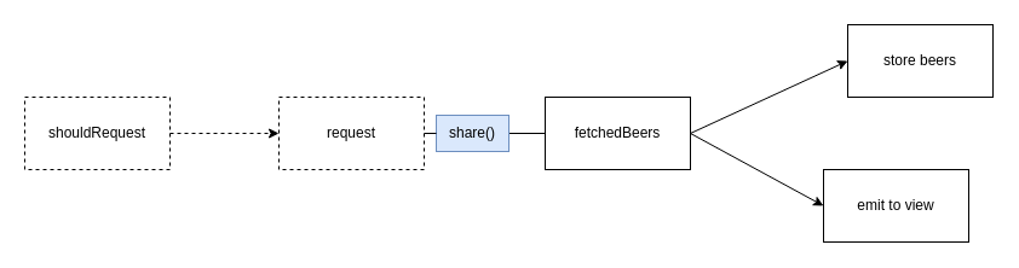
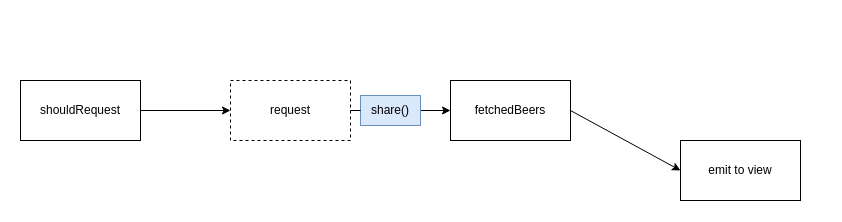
  <mxCell id="0" />
  <mxCell id="1" parent="0" />
- <mxCell id="2" value="shouldRequest" style="rounded=0;whiteSpace=wrap;html=1;dashed=1;" vertex="1" parent="1"><mxGeometry x="20" y="80" width="120" height="60" as="geometry" /></mxCell>
+ <mxCell id="2" value="shouldRequest" style="rounded=0;whiteSpace=wrap;html=1;" vertex="1" parent="1"><mxGeometry x="20" y="80" width="120" height="60" as="geometry" /></mxCell>
  <mxCell id="3" value="request" style="rounded=0;whiteSpace=wrap;html=1;dashed=1;" vertex="1" parent="1"><mxGeometry x="230" y="80" width="120" height="60" as="geometry" /></mxCell>
  <mxCell id="4" value="fetchedBeers" style="rounded=0;whiteSpace=wrap;html=1;" vertex="1" parent="1"><mxGeometry x="450" y="80" width="120" height="60" as="geometry" /></mxCell>
- <mxCell id="5" value="store beers" style="rounded=0;whiteSpace=wrap;html=1;" vertex="1" parent="1"><mxGeometry x="700" y="20" width="120" height="60" as="geometry" /></mxCell>
  <mxCell id="6" value="emit to view" style="rounded=0;whiteSpace=wrap;html=1;" vertex="1" parent="1"><mxGeometry x="680" y="140" width="120" height="60" as="geometry" /></mxCell>
- <mxCell id="7" value="" style="endArrow=classic;html=1;rounded=0;exitX=1;exitY=0.5;exitDx=0;exitDy=0;entryX=0;entryY=0.5;entryDx=0;entryDy=0;dashed=1;" edge="1" parent="1" source="2" target="3"><mxGeometry width="50" height="50" relative="1" as="geometry"><mxPoint x="400" y="240" as="sourcePoint" /><mxPoint x="450" y="190" as="targetPoint" /></mxGeometry></mxCell>
- <mxCell id="8" value="" style="endArrow=none;html=1;rounded=0;exitX=1;exitY=0.5;exitDx=0;exitDy=0;entryX=0;entryY=0.5;entryDx=0;entryDy=0;startArrow=none;" edge="1" parent="1" source="11" target="4"><mxGeometry width="50" height="50" relative="1" as="geometry"><mxPoint x="240" y="120" as="sourcePoint" /><mxPoint x="290" y="120" as="targetPoint" /></mxGeometry></mxCell>
- <mxCell id="9" value="" style="endArrow=classic;html=1;rounded=0;exitX=1;exitY=0.5;exitDx=0;exitDy=0;entryX=0;entryY=0.5;entryDx=0;entryDy=0;" edge="1" parent="1" source="4" target="5"><mxGeometry width="50" height="50" relative="1" as="geometry"><mxPoint x="410" y="120" as="sourcePoint" /><mxPoint x="460" y="120" as="targetPoint" /></mxGeometry></mxCell>
+ <mxCell id="7" value="" style="endArrow=classic;html=1;rounded=0;exitX=1;exitY=0.5;exitDx=0;exitDy=0;entryX=0;entryY=0.5;entryDx=0;entryDy=0;" edge="1" parent="1" source="2" target="3"><mxGeometry width="50" height="50" relative="1" as="geometry"><mxPoint x="400" y="240" as="sourcePoint" /><mxPoint x="450" y="190" as="targetPoint" /></mxGeometry></mxCell>
+ <mxCell id="8" value="" style="endArrow=classic;html=1;rounded=0;exitX=1;exitY=0.5;exitDx=0;exitDy=0;entryX=0;entryY=0.5;entryDx=0;entryDy=0;startArrow=none;" edge="1" parent="1" source="11" target="4"><mxGeometry width="50" height="50" relative="1" as="geometry"><mxPoint x="240" y="120" as="sourcePoint" /><mxPoint x="290" y="120" as="targetPoint" /></mxGeometry></mxCell>
  <mxCell id="10" value="" style="endArrow=classic;html=1;rounded=0;exitX=1;exitY=0.5;exitDx=0;exitDy=0;entryX=0;entryY=0.5;entryDx=0;entryDy=0;" edge="1" parent="1" source="4" target="6"><mxGeometry width="50" height="50" relative="1" as="geometry"><mxPoint x="580" y="120" as="sourcePoint" /><mxPoint x="650" y="60" as="targetPoint" /></mxGeometry></mxCell>
  <mxCell id="11" value="share()" style="text;html=1;strokeColor=#6c8ebf;fillColor=#dae8fc;align=center;verticalAlign=middle;whiteSpace=wrap;rounded=0;" vertex="1" parent="1"><mxGeometry x="360" y="95" width="60" height="30" as="geometry" /></mxCell>
  <mxCell id="12" value="" style="endArrow=none;html=1;rounded=0;exitX=1;exitY=0.5;exitDx=0;exitDy=0;entryX=0;entryY=0.5;entryDx=0;entryDy=0;" edge="1" parent="1" source="3" target="11"><mxGeometry width="50" height="50" relative="1" as="geometry"><mxPoint x="340" y="110" as="sourcePoint" /><mxPoint x="430" y="110" as="targetPoint" /></mxGeometry></mxCell>
